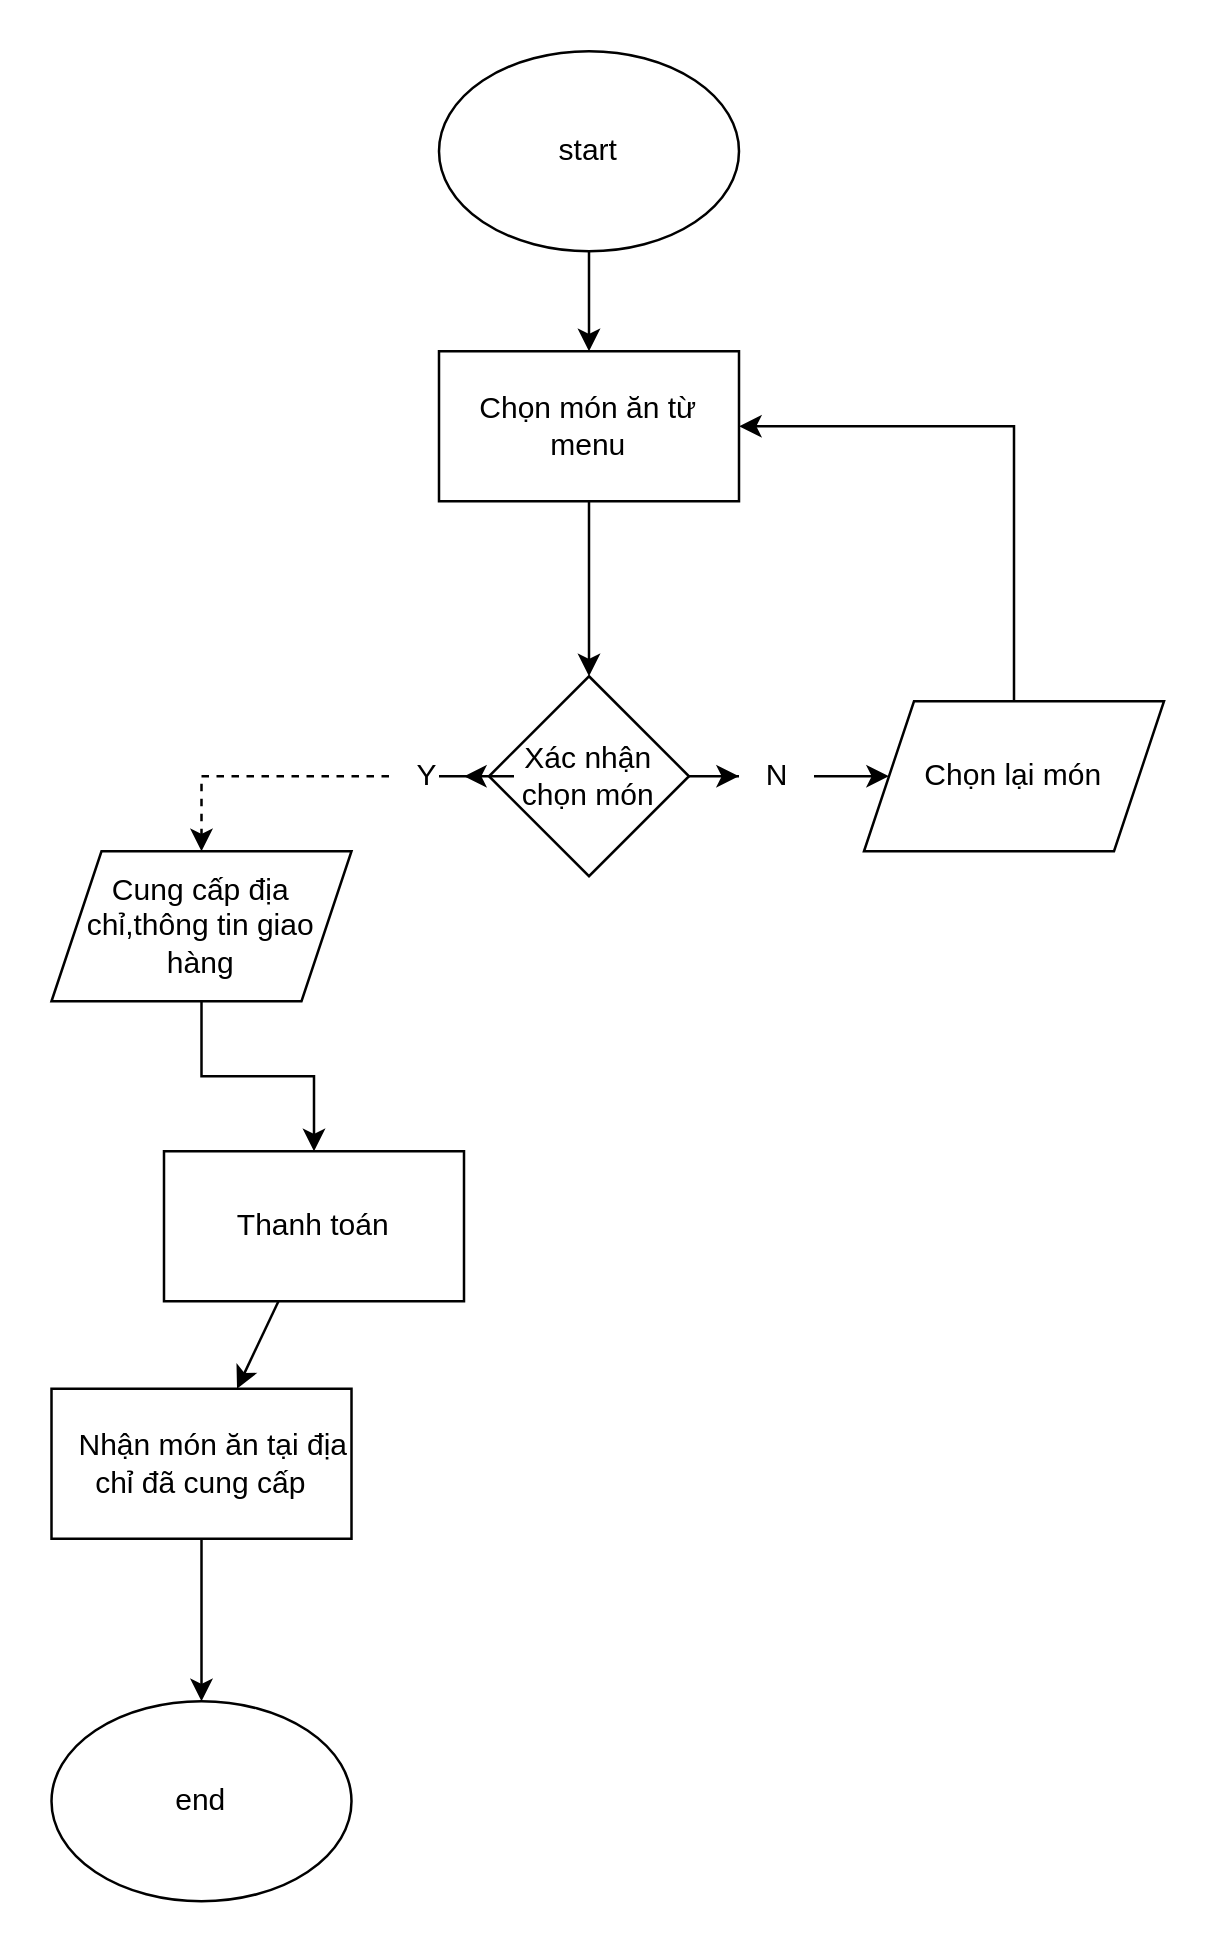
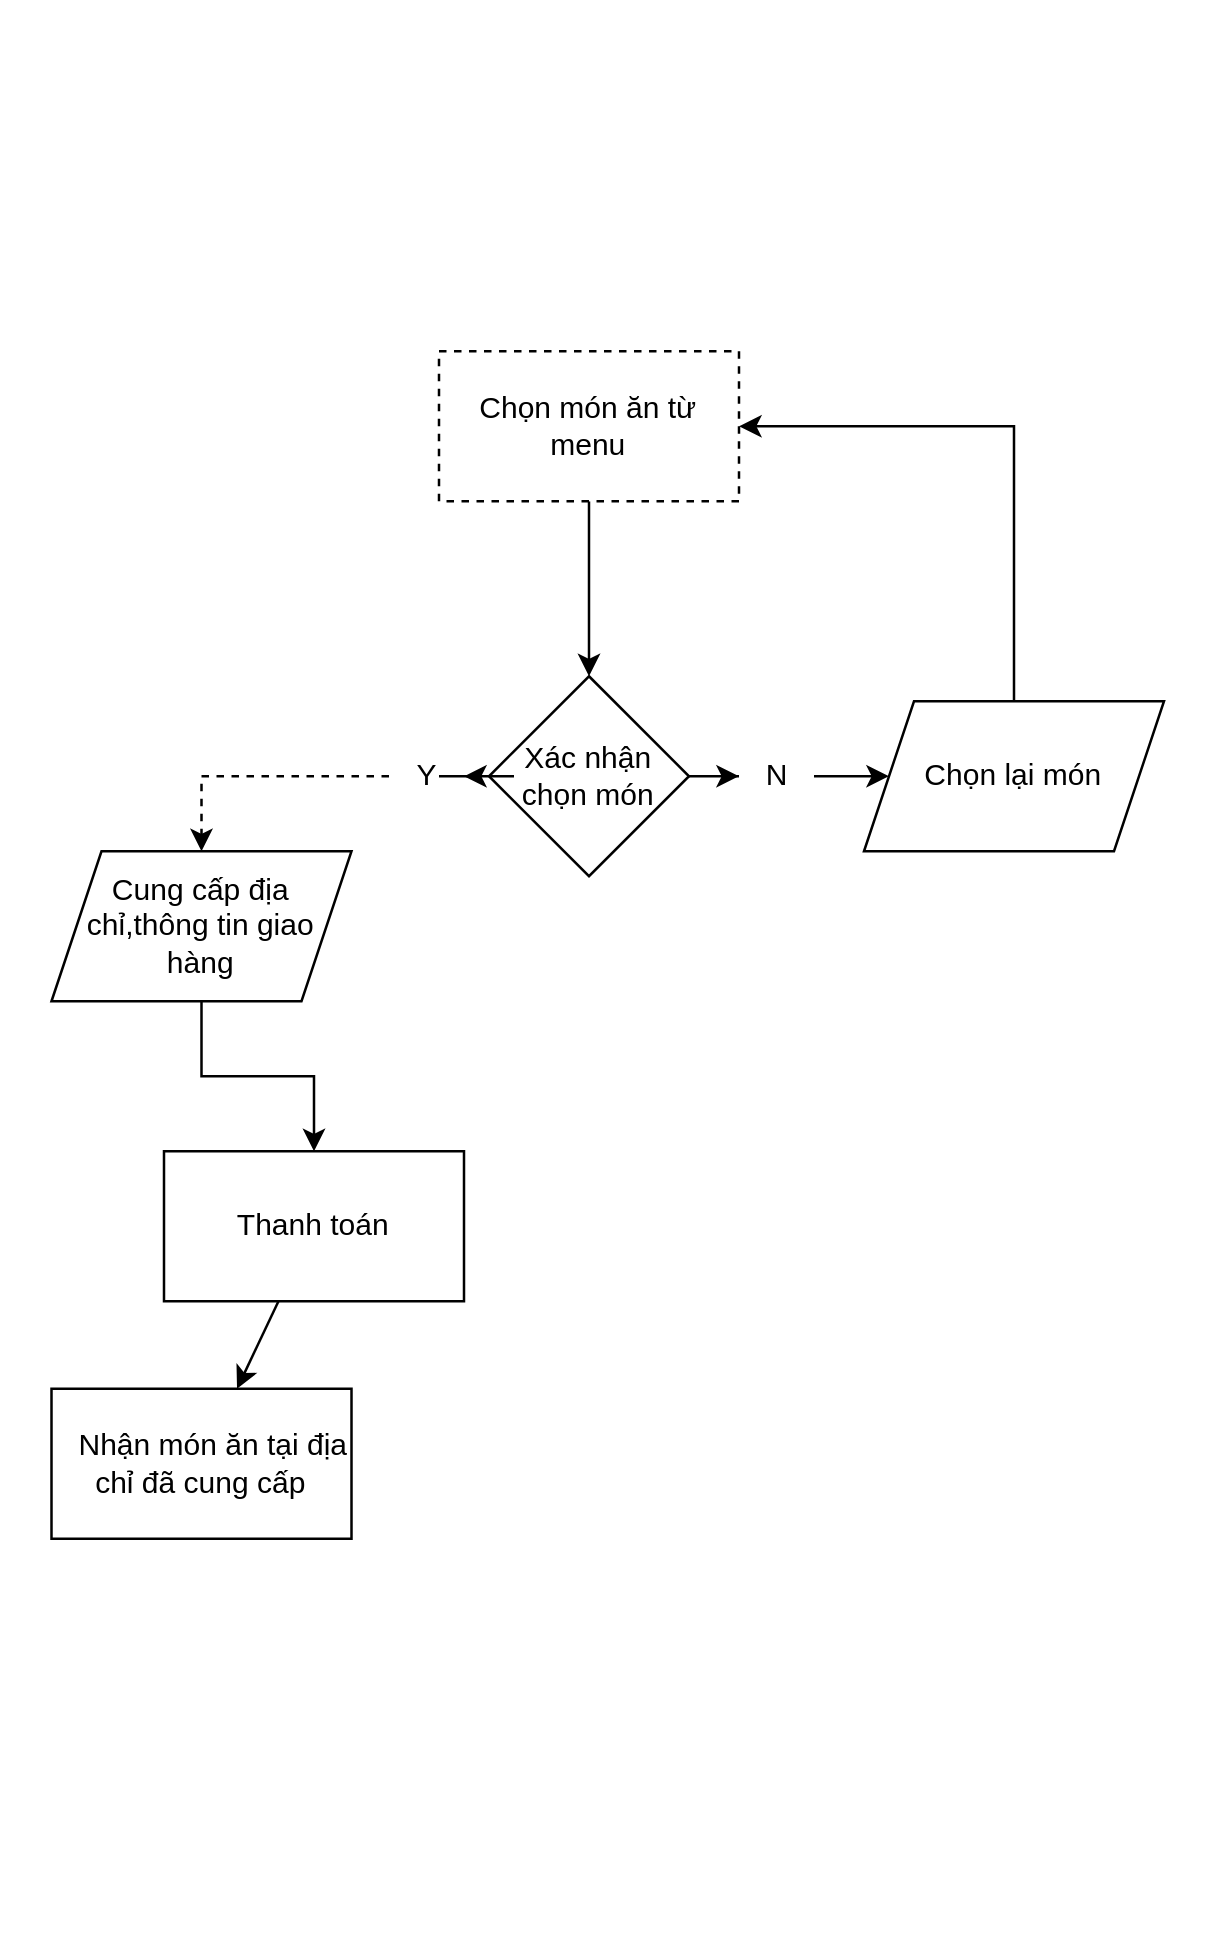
  <mxCell id="0" />
  <mxCell id="1" parent="0" />
- <mxCell id="2" value="" style="edgeStyle=orthogonalEdgeStyle;rounded=0;orthogonalLoop=1;jettySize=auto;html=1;" parent="1" source="3" target="15" edge="1"><mxGeometry relative="1" as="geometry"><mxPoint x="235" y="190" as="targetPoint" /></mxGeometry></mxCell>
- <mxCell id="3" value="start" style="ellipse;whiteSpace=wrap;html=1;" parent="1" vertex="1"><mxGeometry x="175" y="20" width="120" height="80" as="geometry" /></mxCell>
  <mxCell id="4" value="" style="edgeStyle=orthogonalEdgeStyle;rounded=0;orthogonalLoop=1;jettySize=auto;html=1;" parent="1" source="15" target="7" edge="1"><mxGeometry relative="1" as="geometry"><mxPoint x="235" y="250" as="sourcePoint" /></mxGeometry></mxCell>
  <mxCell id="5" value="" style="edgeStyle=orthogonalEdgeStyle;rounded=0;orthogonalLoop=1;jettySize=auto;html=1;" parent="1" source="19" target="8" edge="1"><mxGeometry relative="1" as="geometry" /></mxCell>
  <mxCell id="6" value="" style="edgeStyle=orthogonalEdgeStyle;rounded=0;orthogonalLoop=1;jettySize=auto;html=1;dashed=1;" parent="1" source="17" target="20" edge="1"><mxGeometry relative="1" as="geometry"><mxPoint x="80" y="360" as="targetPoint" /></mxGeometry></mxCell>
  <mxCell id="7" value="Xác nhận chọn món" style="rhombus;whiteSpace=wrap;html=1;" parent="1" vertex="1"><mxGeometry x="195" y="270" width="80" height="80" as="geometry" /></mxCell>
  <mxCell id="8" value="Chọn lại món" style="shape=parallelogram;perimeter=parallelogramPerimeter;whiteSpace=wrap;html=1;fixedSize=1;" parent="1" vertex="1"><mxGeometry x="345" y="280" width="120" height="60" as="geometry" /></mxCell>
  <mxCell id="9" value="" style="edgeStyle=orthogonalEdgeStyle;rounded=0;orthogonalLoop=1;jettySize=auto;html=1;exitX=0.5;exitY=1;exitDx=0;exitDy=0;" parent="1" source="20" target="11" edge="1"><mxGeometry relative="1" as="geometry"><Array as="points" /><mxPoint x="75" y="470" as="targetPoint" /></mxGeometry></mxCell>
- <mxCell id="10" value="" style="edgeStyle=orthogonalEdgeStyle;rounded=0;orthogonalLoop=1;jettySize=auto;html=1;" edge="1" parent="1" source="21" target="12"><mxGeometry relative="1" as="geometry"><mxPoint x="35" y="610" as="sourcePoint" /></mxGeometry></mxCell>
  <mxCell id="11" value="Thanh toán" style="whiteSpace=wrap;html=1;" parent="1" vertex="1"><mxGeometry x="65" y="460" width="120" height="60" as="geometry" /></mxCell>
- <mxCell id="12" value="end" style="ellipse;whiteSpace=wrap;html=1;" parent="1" vertex="1"><mxGeometry x="20" y="680" width="120" height="80" as="geometry" /></mxCell>
  <mxCell id="13" value="" style="endArrow=classic;html=1;rounded=0;" parent="1" source="11" target="21" edge="1"><mxGeometry width="50" height="50" relative="1" as="geometry"><mxPoint x="80" y="530" as="sourcePoint" /><mxPoint x="155" y="580" as="targetPoint" /></mxGeometry></mxCell>
  <mxCell id="14" value="" style="endArrow=classic;html=1;rounded=0;" parent="1" source="8" target="15" edge="1"><mxGeometry width="50" height="50" relative="1" as="geometry"><mxPoint x="225" y="400" as="sourcePoint" /><mxPoint x="285" y="220" as="targetPoint" /><Array as="points"><mxPoint x="405" y="170" /></Array></mxGeometry></mxCell>
- <mxCell id="15" value="Chọn món ăn từ menu" style="rounded=0;whiteSpace=wrap;html=1;" vertex="1" parent="1"><mxGeometry x="175" y="140" width="120" height="60" as="geometry" /></mxCell>
+ <mxCell id="15" value="Chọn món ăn từ menu" style="rounded=0;whiteSpace=wrap;html=1;dashed=1;" vertex="1" parent="1"><mxGeometry x="175" y="140" width="120" height="60" as="geometry" /></mxCell>
  <mxCell id="16" value="" style="edgeStyle=orthogonalEdgeStyle;rounded=0;orthogonalLoop=1;jettySize=auto;html=1;" edge="1" parent="1" source="7" target="17"><mxGeometry relative="1" as="geometry"><mxPoint x="195" y="310" as="sourcePoint" /><mxPoint x="140" y="310" as="targetPoint" /></mxGeometry></mxCell>
  <mxCell id="17" value="Y" style="text;html=1;align=center;verticalAlign=middle;resizable=0;points=[];autosize=1;strokeColor=none;fillColor=none;" vertex="1" parent="1"><mxGeometry x="155" y="295" width="30" height="30" as="geometry" /></mxCell>
  <mxCell id="18" value="" style="edgeStyle=orthogonalEdgeStyle;rounded=0;orthogonalLoop=1;jettySize=auto;html=1;" edge="1" parent="1" source="7" target="19"><mxGeometry relative="1" as="geometry"><mxPoint x="275" y="310" as="sourcePoint" /><mxPoint x="345" y="310" as="targetPoint" /></mxGeometry></mxCell>
  <mxCell id="19" value="N" style="text;html=1;align=center;verticalAlign=middle;resizable=0;points=[];autosize=1;strokeColor=none;fillColor=none;" vertex="1" parent="1"><mxGeometry x="295" y="295" width="30" height="30" as="geometry" /></mxCell>
  <mxCell id="20" value="Cung cấp địa chỉ,thông tin giao hàng" style="shape=parallelogram;perimeter=parallelogramPerimeter;whiteSpace=wrap;html=1;fixedSize=1;" vertex="1" parent="1"><mxGeometry x="20" y="340" width="120" height="60" as="geometry" /></mxCell>
  <mxCell id="21" value="&amp;nbsp; &amp;nbsp;Nhận món ăn tại địa chỉ đã cung cấp" style="rounded=0;whiteSpace=wrap;html=1;" vertex="1" parent="1"><mxGeometry x="20" y="555" width="120" height="60" as="geometry" /></mxCell>
